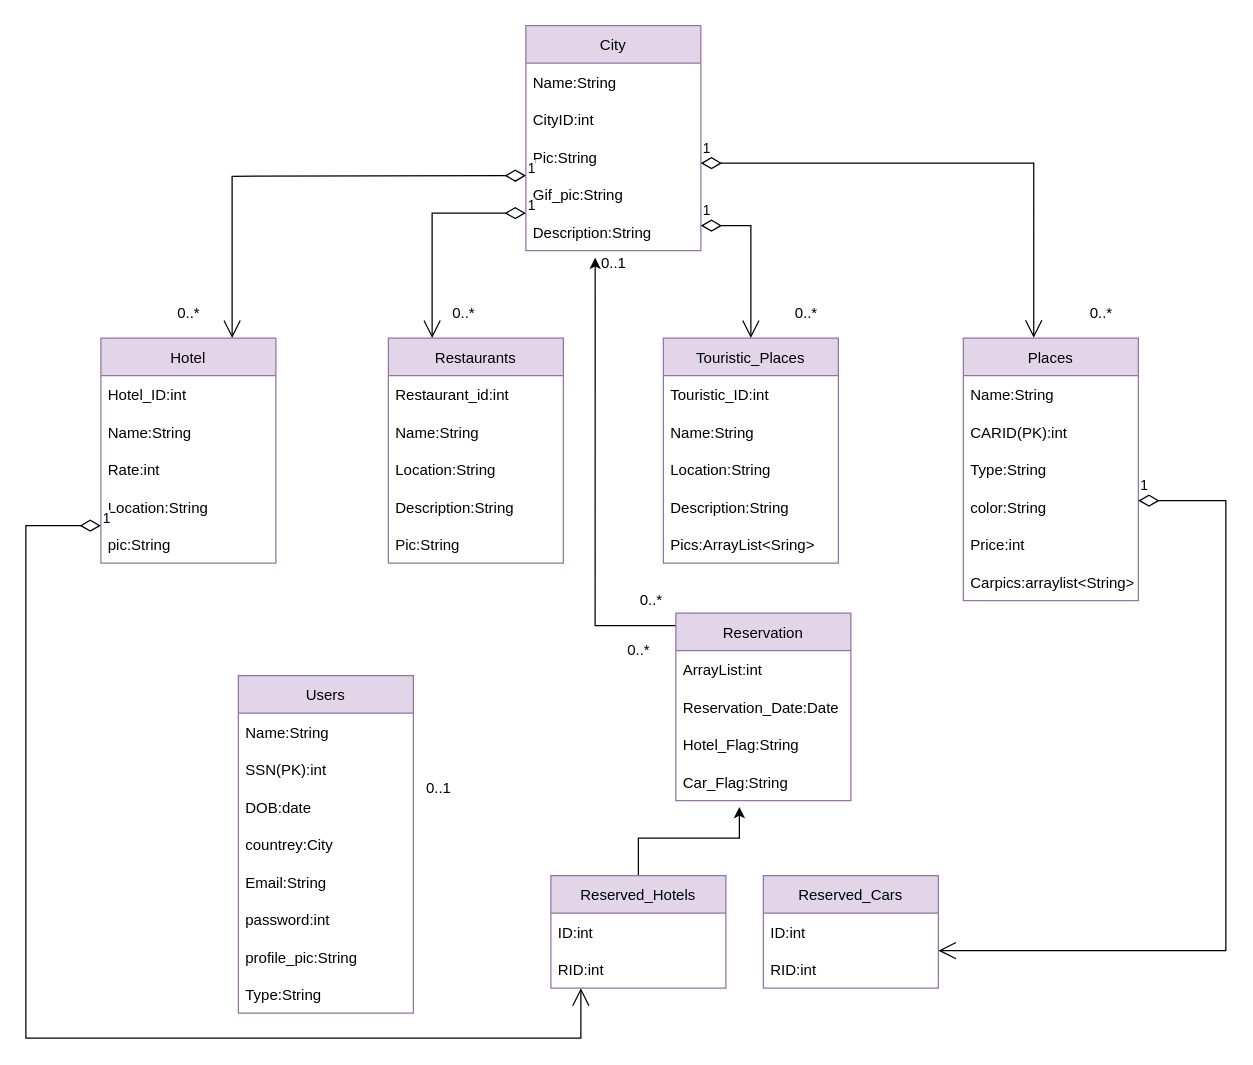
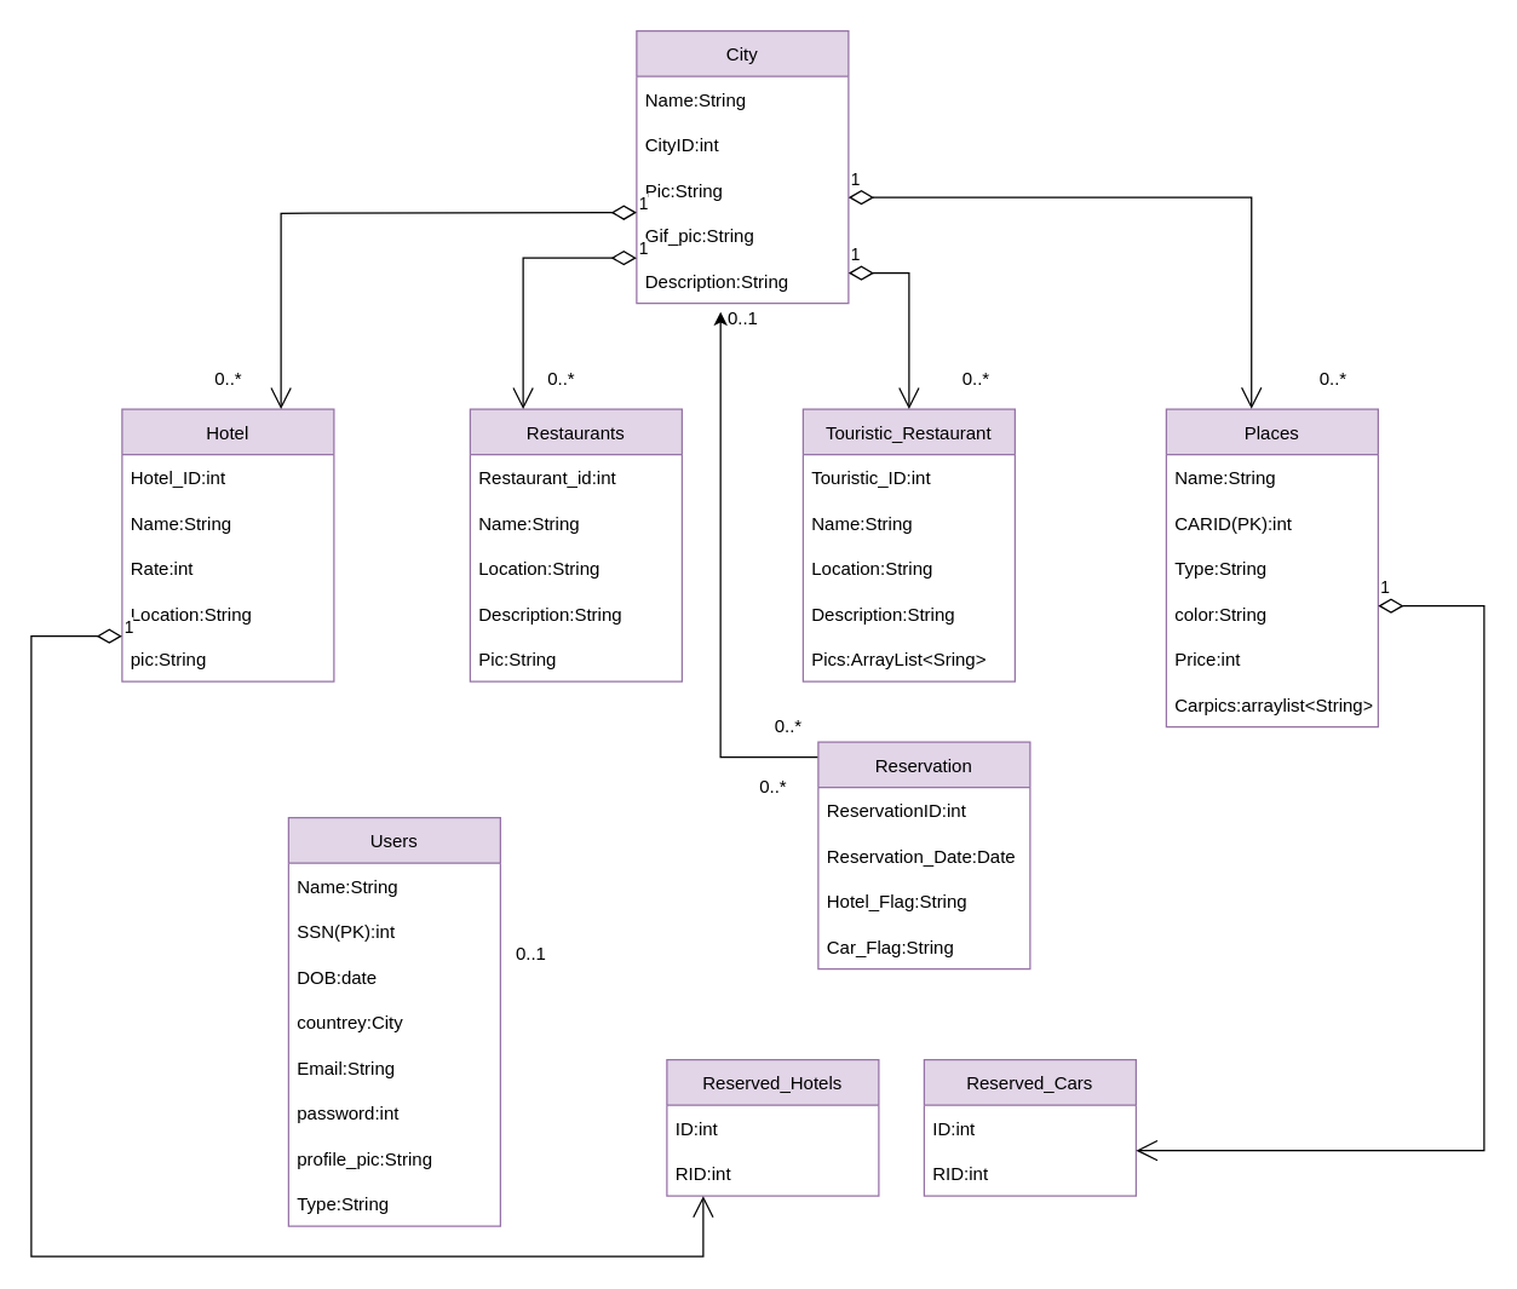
  <mxCell id="0" />
  <mxCell id="1" parent="0" />
  <mxCell id="2" value="Users" style="swimlane;fontStyle=0;childLayout=stackLayout;horizontal=1;startSize=30;horizontalStack=0;resizeParent=1;resizeParentMax=0;resizeLast=0;collapsible=1;marginBottom=0;fillColor=#e1d5e7;strokeColor=#9673a6;" parent="1" vertex="1"><mxGeometry x="190" y="540" width="140" height="270" as="geometry" /></mxCell>
  <mxCell id="3" value="Name:String" style="text;strokeColor=none;fillColor=none;align=left;verticalAlign=middle;spacingLeft=4;spacingRight=4;overflow=hidden;points=[[0,0.5],[1,0.5]];portConstraint=eastwest;rotatable=0;" parent="2" vertex="1"><mxGeometry y="30" width="140" height="30" as="geometry" /></mxCell>
  <mxCell id="4" value="SSN(PK):int" style="text;strokeColor=none;fillColor=none;align=left;verticalAlign=middle;spacingLeft=4;spacingRight=4;overflow=hidden;points=[[0,0.5],[1,0.5]];portConstraint=eastwest;rotatable=0;" parent="2" vertex="1"><mxGeometry y="60" width="140" height="30" as="geometry" /></mxCell>
  <mxCell id="5" value="DOB:date" style="text;strokeColor=none;fillColor=none;align=left;verticalAlign=middle;spacingLeft=4;spacingRight=4;overflow=hidden;points=[[0,0.5],[1,0.5]];portConstraint=eastwest;rotatable=0;" parent="2" vertex="1"><mxGeometry y="90" width="140" height="30" as="geometry" /></mxCell>
  <mxCell id="6" value="countrey:City" style="text;strokeColor=none;fillColor=none;align=left;verticalAlign=middle;spacingLeft=4;spacingRight=4;overflow=hidden;points=[[0,0.5],[1,0.5]];portConstraint=eastwest;rotatable=0;" parent="2" vertex="1"><mxGeometry y="120" width="140" height="30" as="geometry" /></mxCell>
  <mxCell id="7" value="Email:String" style="text;strokeColor=none;fillColor=none;align=left;verticalAlign=middle;spacingLeft=4;spacingRight=4;overflow=hidden;points=[[0,0.5],[1,0.5]];portConstraint=eastwest;rotatable=0;" parent="2" vertex="1"><mxGeometry y="150" width="140" height="30" as="geometry" /></mxCell>
  <mxCell id="8" value="password:int" style="text;strokeColor=none;fillColor=none;align=left;verticalAlign=middle;spacingLeft=4;spacingRight=4;overflow=hidden;points=[[0,0.5],[1,0.5]];portConstraint=eastwest;rotatable=0;" parent="2" vertex="1"><mxGeometry y="180" width="140" height="30" as="geometry" /></mxCell>
  <mxCell id="9" value="profile_pic:String" style="text;strokeColor=none;fillColor=none;align=left;verticalAlign=middle;spacingLeft=4;spacingRight=4;overflow=hidden;points=[[0,0.5],[1,0.5]];portConstraint=eastwest;rotatable=0;" parent="2" vertex="1"><mxGeometry y="210" width="140" height="30" as="geometry" /></mxCell>
  <mxCell id="10" value="Type:String" style="text;strokeColor=none;fillColor=none;align=left;verticalAlign=middle;spacingLeft=4;spacingRight=4;overflow=hidden;points=[[0,0.5],[1,0.5]];portConstraint=eastwest;rotatable=0;" parent="2" vertex="1"><mxGeometry y="240" width="140" height="30" as="geometry" /></mxCell>
  <mxCell id="11" value="City" style="swimlane;fontStyle=0;childLayout=stackLayout;horizontal=1;startSize=30;horizontalStack=0;resizeParent=1;resizeParentMax=0;resizeLast=0;collapsible=1;marginBottom=0;fillColor=#e1d5e7;strokeColor=#9673a6;" parent="1" vertex="1"><mxGeometry x="420" y="20" width="140" height="180" as="geometry" /></mxCell>
  <mxCell id="12" value="Name:String" style="text;strokeColor=none;fillColor=none;align=left;verticalAlign=middle;spacingLeft=4;spacingRight=4;overflow=hidden;points=[[0,0.5],[1,0.5]];portConstraint=eastwest;rotatable=0;" parent="11" vertex="1"><mxGeometry y="30" width="140" height="30" as="geometry" /></mxCell>
  <mxCell id="13" value="CityID:int" style="text;strokeColor=none;fillColor=none;align=left;verticalAlign=middle;spacingLeft=4;spacingRight=4;overflow=hidden;points=[[0,0.5],[1,0.5]];portConstraint=eastwest;rotatable=0;" parent="11" vertex="1"><mxGeometry y="60" width="140" height="30" as="geometry" /></mxCell>
  <mxCell id="14" value="Pic:String" style="text;strokeColor=none;fillColor=none;align=left;verticalAlign=middle;spacingLeft=4;spacingRight=4;overflow=hidden;points=[[0,0.5],[1,0.5]];portConstraint=eastwest;rotatable=0;" parent="11" vertex="1"><mxGeometry y="90" width="140" height="30" as="geometry" /></mxCell>
  <mxCell id="15" value="Gif_pic:String" style="text;strokeColor=none;fillColor=none;align=left;verticalAlign=middle;spacingLeft=4;spacingRight=4;overflow=hidden;points=[[0,0.5],[1,0.5]];portConstraint=eastwest;rotatable=0;" parent="11" vertex="1"><mxGeometry y="120" width="140" height="30" as="geometry" /></mxCell>
  <mxCell id="16" value="Description:String" style="text;strokeColor=none;fillColor=none;align=left;verticalAlign=middle;spacingLeft=4;spacingRight=4;overflow=hidden;points=[[0,0.5],[1,0.5]];portConstraint=eastwest;rotatable=0;" parent="11" vertex="1"><mxGeometry y="150" width="140" height="30" as="geometry" /></mxCell>
  <mxCell id="17" value="Places" style="swimlane;fontStyle=0;childLayout=stackLayout;horizontal=1;startSize=30;horizontalStack=0;resizeParent=1;resizeParentMax=0;resizeLast=0;collapsible=1;marginBottom=0;fillColor=#e1d5e7;strokeColor=#9673a6;" parent="1" vertex="1"><mxGeometry x="770" y="270" width="140" height="210" as="geometry" /></mxCell>
  <mxCell id="18" value="Name:String" style="text;strokeColor=none;fillColor=none;align=left;verticalAlign=middle;spacingLeft=4;spacingRight=4;overflow=hidden;points=[[0,0.5],[1,0.5]];portConstraint=eastwest;rotatable=0;" parent="17" vertex="1"><mxGeometry y="30" width="140" height="30" as="geometry" /></mxCell>
  <mxCell id="19" value="CARID(PK):int" style="text;strokeColor=none;fillColor=none;align=left;verticalAlign=middle;spacingLeft=4;spacingRight=4;overflow=hidden;points=[[0,0.5],[1,0.5]];portConstraint=eastwest;rotatable=0;" parent="17" vertex="1"><mxGeometry y="60" width="140" height="30" as="geometry" /></mxCell>
  <mxCell id="20" value="Type:String" style="text;strokeColor=none;fillColor=none;align=left;verticalAlign=middle;spacingLeft=4;spacingRight=4;overflow=hidden;points=[[0,0.5],[1,0.5]];portConstraint=eastwest;rotatable=0;" parent="17" vertex="1"><mxGeometry y="90" width="140" height="30" as="geometry" /></mxCell>
  <mxCell id="21" value="color:String" style="text;strokeColor=none;fillColor=none;align=left;verticalAlign=middle;spacingLeft=4;spacingRight=4;overflow=hidden;points=[[0,0.5],[1,0.5]];portConstraint=eastwest;rotatable=0;" parent="17" vertex="1"><mxGeometry y="120" width="140" height="30" as="geometry" /></mxCell>
  <mxCell id="22" value="Price:int" style="text;strokeColor=none;fillColor=none;align=left;verticalAlign=middle;spacingLeft=4;spacingRight=4;overflow=hidden;points=[[0,0.5],[1,0.5]];portConstraint=eastwest;rotatable=0;" parent="17" vertex="1"><mxGeometry y="150" width="140" height="30" as="geometry" /></mxCell>
  <mxCell id="23" value="Carpics:arraylist&lt;String&gt;" style="text;strokeColor=none;fillColor=none;align=left;verticalAlign=middle;spacingLeft=4;spacingRight=4;overflow=hidden;points=[[0,0.5],[1,0.5]];portConstraint=eastwest;rotatable=0;" parent="17" vertex="1"><mxGeometry y="180" width="140" height="30" as="geometry" /></mxCell>
  <mxCell id="24" value="Hotel" style="swimlane;fontStyle=0;childLayout=stackLayout;horizontal=1;startSize=30;horizontalStack=0;resizeParent=1;resizeParentMax=0;resizeLast=0;collapsible=1;marginBottom=0;fillColor=#e1d5e7;strokeColor=#9673a6;" parent="1" vertex="1"><mxGeometry x="80" y="270" width="140" height="180" as="geometry" /></mxCell>
  <mxCell id="25" value="Hotel_ID:int" style="text;strokeColor=none;fillColor=none;align=left;verticalAlign=middle;spacingLeft=4;spacingRight=4;overflow=hidden;points=[[0,0.5],[1,0.5]];portConstraint=eastwest;rotatable=0;" parent="24" vertex="1"><mxGeometry y="30" width="140" height="30" as="geometry" /></mxCell>
  <mxCell id="26" value="Name:String" style="text;strokeColor=none;fillColor=none;align=left;verticalAlign=middle;spacingLeft=4;spacingRight=4;overflow=hidden;points=[[0,0.5],[1,0.5]];portConstraint=eastwest;rotatable=0;" parent="24" vertex="1"><mxGeometry y="60" width="140" height="30" as="geometry" /></mxCell>
  <mxCell id="27" value="Rate:int" style="text;strokeColor=none;fillColor=none;align=left;verticalAlign=middle;spacingLeft=4;spacingRight=4;overflow=hidden;points=[[0,0.5],[1,0.5]];portConstraint=eastwest;rotatable=0;" parent="24" vertex="1"><mxGeometry y="90" width="140" height="30" as="geometry" /></mxCell>
  <mxCell id="28" value="Location:String" style="text;strokeColor=none;fillColor=none;align=left;verticalAlign=middle;spacingLeft=4;spacingRight=4;overflow=hidden;points=[[0,0.5],[1,0.5]];portConstraint=eastwest;rotatable=0;" parent="24" vertex="1"><mxGeometry y="120" width="140" height="30" as="geometry" /></mxCell>
  <mxCell id="29" value="pic:String" style="text;strokeColor=none;fillColor=none;align=left;verticalAlign=middle;spacingLeft=4;spacingRight=4;overflow=hidden;points=[[0,0.5],[1,0.5]];portConstraint=eastwest;rotatable=0;" parent="24" vertex="1"><mxGeometry y="150" width="140" height="30" as="geometry" /></mxCell>
  <mxCell id="30" value="Restaurants" style="swimlane;fontStyle=0;childLayout=stackLayout;horizontal=1;startSize=30;horizontalStack=0;resizeParent=1;resizeParentMax=0;resizeLast=0;collapsible=1;marginBottom=0;fillColor=#e1d5e7;strokeColor=#9673a6;" parent="1" vertex="1"><mxGeometry x="310" y="270" width="140" height="180" as="geometry" /></mxCell>
  <mxCell id="31" value="Restaurant_id:int" style="text;strokeColor=none;fillColor=none;align=left;verticalAlign=middle;spacingLeft=4;spacingRight=4;overflow=hidden;points=[[0,0.5],[1,0.5]];portConstraint=eastwest;rotatable=0;" parent="30" vertex="1"><mxGeometry y="30" width="140" height="30" as="geometry" /></mxCell>
  <mxCell id="32" value="Name:String" style="text;strokeColor=none;fillColor=none;align=left;verticalAlign=middle;spacingLeft=4;spacingRight=4;overflow=hidden;points=[[0,0.5],[1,0.5]];portConstraint=eastwest;rotatable=0;" parent="30" vertex="1"><mxGeometry y="60" width="140" height="30" as="geometry" /></mxCell>
  <mxCell id="33" value="Location:String" style="text;strokeColor=none;fillColor=none;align=left;verticalAlign=middle;spacingLeft=4;spacingRight=4;overflow=hidden;points=[[0,0.5],[1,0.5]];portConstraint=eastwest;rotatable=0;" parent="30" vertex="1"><mxGeometry y="90" width="140" height="30" as="geometry" /></mxCell>
  <mxCell id="34" value="Description:String" style="text;strokeColor=none;fillColor=none;align=left;verticalAlign=middle;spacingLeft=4;spacingRight=4;overflow=hidden;points=[[0,0.5],[1,0.5]];portConstraint=eastwest;rotatable=0;" parent="30" vertex="1"><mxGeometry y="120" width="140" height="30" as="geometry" /></mxCell>
  <mxCell id="35" value="Pic:String" style="text;strokeColor=none;fillColor=none;align=left;verticalAlign=middle;spacingLeft=4;spacingRight=4;overflow=hidden;points=[[0,0.5],[1,0.5]];portConstraint=eastwest;rotatable=0;" parent="30" vertex="1"><mxGeometry y="150" width="140" height="30" as="geometry" /></mxCell>
- <mxCell id="36" value="Touristic_Places" style="swimlane;fontStyle=0;childLayout=stackLayout;horizontal=1;startSize=30;horizontalStack=0;resizeParent=1;resizeParentMax=0;resizeLast=0;collapsible=1;marginBottom=0;fillColor=#e1d5e7;strokeColor=#9673a6;" parent="1" vertex="1"><mxGeometry x="530" y="270" width="140" height="180" as="geometry" /></mxCell>
+ <mxCell id="36" value="Touristic_Restaurant" style="swimlane;fontStyle=0;childLayout=stackLayout;horizontal=1;startSize=30;horizontalStack=0;resizeParent=1;resizeParentMax=0;resizeLast=0;collapsible=1;marginBottom=0;fillColor=#e1d5e7;strokeColor=#9673a6;" parent="1" vertex="1"><mxGeometry x="530" y="270" width="140" height="180" as="geometry" /></mxCell>
  <mxCell id="37" value="Touristic_ID:int" style="text;strokeColor=none;fillColor=none;align=left;verticalAlign=middle;spacingLeft=4;spacingRight=4;overflow=hidden;points=[[0,0.5],[1,0.5]];portConstraint=eastwest;rotatable=0;" parent="36" vertex="1"><mxGeometry y="30" width="140" height="30" as="geometry" /></mxCell>
  <mxCell id="38" value="Name:String" style="text;strokeColor=none;fillColor=none;align=left;verticalAlign=middle;spacingLeft=4;spacingRight=4;overflow=hidden;points=[[0,0.5],[1,0.5]];portConstraint=eastwest;rotatable=0;" parent="36" vertex="1"><mxGeometry y="60" width="140" height="30" as="geometry" /></mxCell>
  <mxCell id="39" value="Location:String" style="text;strokeColor=none;fillColor=none;align=left;verticalAlign=middle;spacingLeft=4;spacingRight=4;overflow=hidden;points=[[0,0.5],[1,0.5]];portConstraint=eastwest;rotatable=0;" parent="36" vertex="1"><mxGeometry y="90" width="140" height="30" as="geometry" /></mxCell>
  <mxCell id="40" value="Description:String" style="text;strokeColor=none;fillColor=none;align=left;verticalAlign=middle;spacingLeft=4;spacingRight=4;overflow=hidden;points=[[0,0.5],[1,0.5]];portConstraint=eastwest;rotatable=0;" parent="36" vertex="1"><mxGeometry y="120" width="140" height="30" as="geometry" /></mxCell>
  <mxCell id="41" value="Pics:ArrayList&lt;Sring&gt;" style="text;strokeColor=none;fillColor=none;align=left;verticalAlign=middle;spacingLeft=4;spacingRight=4;overflow=hidden;points=[[0,0.5],[1,0.5]];portConstraint=eastwest;rotatable=0;" parent="36" vertex="1"><mxGeometry y="150" width="140" height="30" as="geometry" /></mxCell>
  <mxCell id="42" style="edgeStyle=orthogonalEdgeStyle;rounded=0;orthogonalLoop=1;jettySize=auto;html=1;entryX=0.396;entryY=1.19;entryDx=0;entryDy=0;entryPerimeter=0;" parent="1" source="43" target="16" edge="1"><mxGeometry relative="1" as="geometry"><Array as="points"><mxPoint x="475" y="500" /></Array></mxGeometry></mxCell>
  <mxCell id="43" value="Reservation" style="swimlane;fontStyle=0;childLayout=stackLayout;horizontal=1;startSize=30;horizontalStack=0;resizeParent=1;resizeParentMax=0;resizeLast=0;collapsible=1;marginBottom=0;fillColor=#e1d5e7;strokeColor=#9673a6;" parent="1" vertex="1"><mxGeometry x="540" y="490" width="140" height="150" as="geometry" /></mxCell>
- <mxCell id="44" value="ArrayList:int" style="text;strokeColor=none;fillColor=none;align=left;verticalAlign=middle;spacingLeft=4;spacingRight=4;overflow=hidden;points=[[0,0.5],[1,0.5]];portConstraint=eastwest;rotatable=0;" parent="43" vertex="1"><mxGeometry y="30" width="140" height="30" as="geometry" /></mxCell>
+ <mxCell id="44" value="ReservationID:int" style="text;strokeColor=none;fillColor=none;align=left;verticalAlign=middle;spacingLeft=4;spacingRight=4;overflow=hidden;points=[[0,0.5],[1,0.5]];portConstraint=eastwest;rotatable=0;" parent="43" vertex="1"><mxGeometry y="30" width="140" height="30" as="geometry" /></mxCell>
  <mxCell id="45" value="Reservation_Date:Date" style="text;strokeColor=none;fillColor=none;align=left;verticalAlign=middle;spacingLeft=4;spacingRight=4;overflow=hidden;points=[[0,0.5],[1,0.5]];portConstraint=eastwest;rotatable=0;" parent="43" vertex="1"><mxGeometry y="60" width="140" height="30" as="geometry" /></mxCell>
  <mxCell id="46" value="Hotel_Flag:String" style="text;strokeColor=none;fillColor=none;align=left;verticalAlign=middle;spacingLeft=4;spacingRight=4;overflow=hidden;points=[[0,0.5],[1,0.5]];portConstraint=eastwest;rotatable=0;" parent="43" vertex="1"><mxGeometry y="90" width="140" height="30" as="geometry" /></mxCell>
  <mxCell id="47" value="Car_Flag:String" style="text;strokeColor=none;fillColor=none;align=left;verticalAlign=middle;spacingLeft=4;spacingRight=4;overflow=hidden;points=[[0,0.5],[1,0.5]];portConstraint=eastwest;rotatable=0;" parent="43" vertex="1"><mxGeometry y="120" width="140" height="30" as="geometry" /></mxCell>
- <mxCell id="48" style="edgeStyle=orthogonalEdgeStyle;rounded=0;orthogonalLoop=1;jettySize=auto;html=1;entryX=0.363;entryY=1.171;entryDx=0;entryDy=0;entryPerimeter=0;" parent="1" source="49" target="47" edge="1"><mxGeometry relative="1" as="geometry"><Array as="points"><mxPoint x="510" y="670" /><mxPoint x="591" y="670" /></Array></mxGeometry></mxCell>
  <mxCell id="49" value="Reserved_Hotels" style="swimlane;fontStyle=0;childLayout=stackLayout;horizontal=1;startSize=30;horizontalStack=0;resizeParent=1;resizeParentMax=0;resizeLast=0;collapsible=1;marginBottom=0;fillColor=#e1d5e7;strokeColor=#9673a6;" parent="1" vertex="1"><mxGeometry x="440" y="700" width="140" height="90" as="geometry" /></mxCell>
  <mxCell id="50" value="ID:int" style="text;strokeColor=none;fillColor=none;align=left;verticalAlign=middle;spacingLeft=4;spacingRight=4;overflow=hidden;points=[[0,0.5],[1,0.5]];portConstraint=eastwest;rotatable=0;" parent="49" vertex="1"><mxGeometry y="30" width="140" height="30" as="geometry" /></mxCell>
  <mxCell id="51" value="RID:int" style="text;strokeColor=none;fillColor=none;align=left;verticalAlign=middle;spacingLeft=4;spacingRight=4;overflow=hidden;points=[[0,0.5],[1,0.5]];portConstraint=eastwest;rotatable=0;" parent="49" vertex="1"><mxGeometry y="60" width="140" height="30" as="geometry" /></mxCell>
  <mxCell id="52" value="Reserved_Cars" style="swimlane;fontStyle=0;childLayout=stackLayout;horizontal=1;startSize=30;horizontalStack=0;resizeParent=1;resizeParentMax=0;resizeLast=0;collapsible=1;marginBottom=0;fillColor=#e1d5e7;strokeColor=#9673a6;" parent="1" vertex="1"><mxGeometry x="610" y="700" width="140" height="90" as="geometry" /></mxCell>
  <mxCell id="53" value="ID:int" style="text;strokeColor=none;fillColor=none;align=left;verticalAlign=middle;spacingLeft=4;spacingRight=4;overflow=hidden;points=[[0,0.5],[1,0.5]];portConstraint=eastwest;rotatable=0;" parent="52" vertex="1"><mxGeometry y="30" width="140" height="30" as="geometry" /></mxCell>
  <mxCell id="54" value="RID:int" style="text;strokeColor=none;fillColor=none;align=left;verticalAlign=middle;spacingLeft=4;spacingRight=4;overflow=hidden;points=[[0,0.5],[1,0.5]];portConstraint=eastwest;rotatable=0;" parent="52" vertex="1"><mxGeometry y="60" width="140" height="30" as="geometry" /></mxCell>
  <mxCell id="55" value="1" style="endArrow=open;html=1;endSize=12;startArrow=diamondThin;startSize=14;startFill=0;edgeStyle=orthogonalEdgeStyle;align=left;verticalAlign=bottom;rounded=0;entryX=0.75;entryY=0;entryDx=0;entryDy=0;" parent="1" target="24" edge="1"><mxGeometry x="-1" y="3" relative="1" as="geometry"><mxPoint x="420" y="140" as="sourcePoint" /><mxPoint x="260" y="140" as="targetPoint" /></mxGeometry></mxCell>
  <mxCell id="56" value="1" style="endArrow=open;html=1;endSize=12;startArrow=diamondThin;startSize=14;startFill=0;edgeStyle=orthogonalEdgeStyle;align=left;verticalAlign=bottom;rounded=0;entryX=0.402;entryY=-0.001;entryDx=0;entryDy=0;entryPerimeter=0;" parent="1" target="17" edge="1"><mxGeometry x="-1" y="3" relative="1" as="geometry"><mxPoint x="560" y="130" as="sourcePoint" /><mxPoint x="720" y="130" as="targetPoint" /><Array as="points"><mxPoint x="826" y="130" /></Array></mxGeometry></mxCell>
  <mxCell id="57" value="1" style="endArrow=open;html=1;endSize=12;startArrow=diamondThin;startSize=14;startFill=0;edgeStyle=orthogonalEdgeStyle;align=left;verticalAlign=bottom;rounded=0;entryX=0.25;entryY=0;entryDx=0;entryDy=0;" parent="1" target="30" edge="1"><mxGeometry x="-1" y="3" relative="1" as="geometry"><mxPoint x="420" y="170" as="sourcePoint" /><mxPoint x="340" y="170" as="targetPoint" /><Array as="points"><mxPoint x="345" y="170" /></Array></mxGeometry></mxCell>
  <mxCell id="58" value="1" style="endArrow=open;html=1;endSize=12;startArrow=diamondThin;startSize=14;startFill=0;edgeStyle=orthogonalEdgeStyle;align=left;verticalAlign=bottom;rounded=0;entryX=0.5;entryY=0;entryDx=0;entryDy=0;" parent="1" target="36" edge="1"><mxGeometry x="-1" y="3" relative="1" as="geometry"><mxPoint x="560" y="180" as="sourcePoint" /><mxPoint x="610" y="190" as="targetPoint" /><Array as="points"><mxPoint x="600" y="180" /></Array></mxGeometry></mxCell>
  <mxCell id="59" value="0..*" style="text;html=1;align=center;verticalAlign=middle;resizable=0;points=[];autosize=1;strokeColor=none;fillColor=none;" parent="1" vertex="1"><mxGeometry x="135" y="240" width="30" height="20" as="geometry" /></mxCell>
  <mxCell id="60" value="0..*" style="text;html=1;align=center;verticalAlign=middle;resizable=0;points=[];autosize=1;strokeColor=none;fillColor=none;" parent="1" vertex="1"><mxGeometry x="355" y="240" width="30" height="20" as="geometry" /></mxCell>
  <mxCell id="61" value="0..*" style="text;html=1;align=center;verticalAlign=middle;resizable=0;points=[];autosize=1;strokeColor=none;fillColor=none;" parent="1" vertex="1"><mxGeometry x="629" y="240" width="30" height="20" as="geometry" /></mxCell>
  <mxCell id="62" value="0..*" style="text;html=1;align=center;verticalAlign=middle;resizable=0;points=[];autosize=1;strokeColor=none;fillColor=none;" parent="1" vertex="1"><mxGeometry x="865" y="240" width="30" height="20" as="geometry" /></mxCell>
  <mxCell id="63" value="0..1" style="text;html=1;align=center;verticalAlign=middle;resizable=0;points=[];autosize=1;strokeColor=none;fillColor=none;" parent="1" vertex="1"><mxGeometry x="330" y="620" width="40" height="20" as="geometry" /></mxCell>
  <mxCell id="64" value="0..*" style="text;html=1;align=center;verticalAlign=middle;resizable=0;points=[];autosize=1;strokeColor=none;fillColor=none;" parent="1" vertex="1"><mxGeometry x="495" y="510" width="30" height="20" as="geometry" /></mxCell>
  <mxCell id="65" value="1" style="endArrow=open;html=1;endSize=12;startArrow=diamondThin;startSize=14;startFill=0;edgeStyle=orthogonalEdgeStyle;align=left;verticalAlign=bottom;rounded=0;" parent="1" edge="1"><mxGeometry x="-1" y="3" relative="1" as="geometry"><mxPoint x="80" y="420" as="sourcePoint" /><mxPoint x="464" y="790" as="targetPoint" /><Array as="points"><mxPoint x="20" y="420" /><mxPoint x="20" y="830" /><mxPoint x="464" y="830" /></Array></mxGeometry></mxCell>
  <mxCell id="66" value="1" style="endArrow=open;html=1;endSize=12;startArrow=diamondThin;startSize=14;startFill=0;edgeStyle=orthogonalEdgeStyle;align=left;verticalAlign=bottom;rounded=0;" parent="1" target="54" edge="1"><mxGeometry x="-1" y="3" relative="1" as="geometry"><mxPoint x="910" y="400" as="sourcePoint" /><mxPoint x="940" y="860" as="targetPoint" /><Array as="points"><mxPoint x="980" y="400" /><mxPoint x="980" y="760" /></Array></mxGeometry></mxCell>
  <mxCell id="67" value="0..*" style="text;html=1;align=center;verticalAlign=middle;resizable=0;points=[];autosize=1;strokeColor=none;fillColor=none;" parent="1" vertex="1"><mxGeometry x="505" y="470" width="30" height="20" as="geometry" /></mxCell>
  <mxCell id="68" value="0..1" style="text;html=1;align=center;verticalAlign=middle;resizable=0;points=[];autosize=1;strokeColor=none;fillColor=none;" parent="1" vertex="1"><mxGeometry x="470" y="200" width="40" height="20" as="geometry" /></mxCell>
